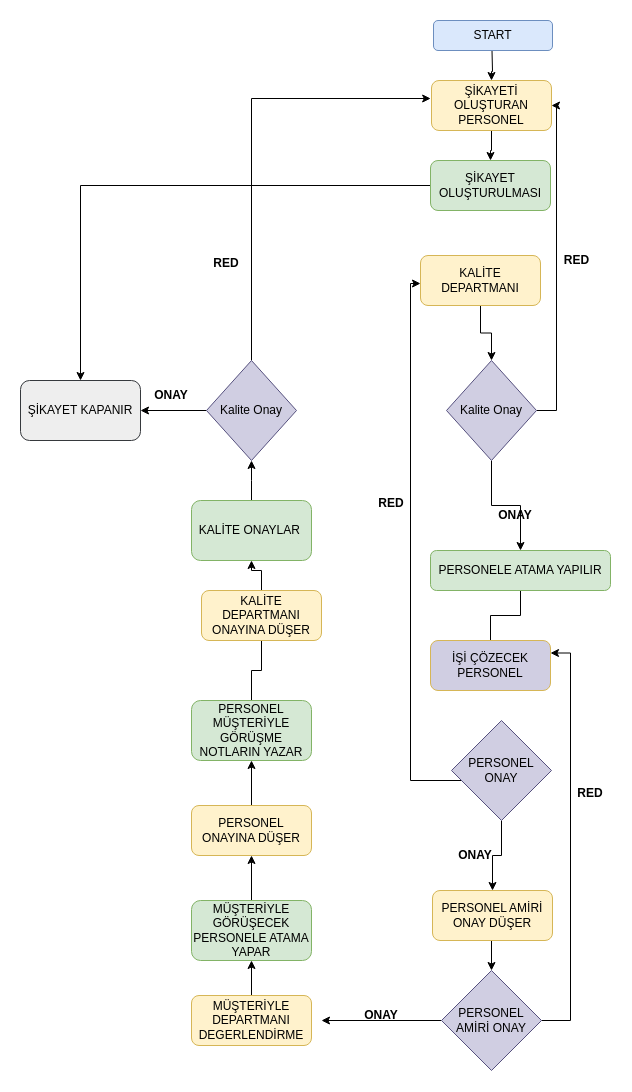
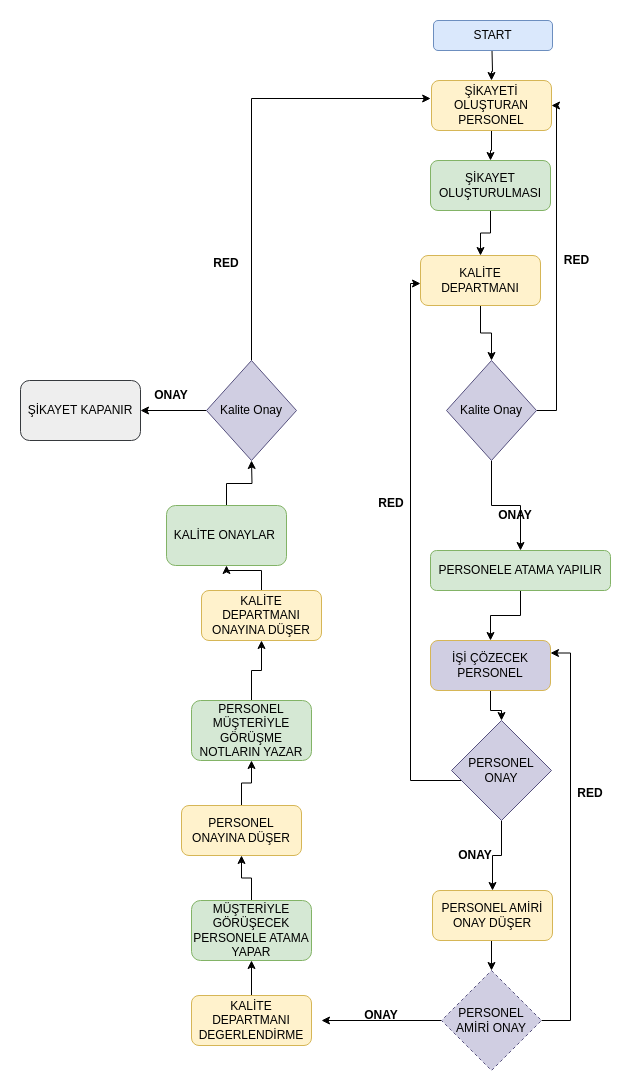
  <mxCell id="0" />
  <mxCell id="1" parent="0" />
  <mxCell id="2" style="edgeStyle=orthogonalEdgeStyle;rounded=0;orthogonalLoop=1;jettySize=auto;html=1;" edge="1" parent="1" target="13"><mxGeometry relative="1" as="geometry"><mxPoint x="491.5" y="50" as="sourcePoint" /></mxGeometry></mxCell>
  <mxCell id="3" value="START" style="rounded=1;whiteSpace=wrap;html=1;fillColor=#dae8fc;strokeColor=#6c8ebf;" vertex="1" parent="1"><mxGeometry x="433" y="20" width="119" height="30" as="geometry" /></mxCell>
- <mxCell id="4" style="edgeStyle=orthogonalEdgeStyle;rounded=0;orthogonalLoop=1;jettySize=auto;html=1;" edge="1" parent="1" source="5" target="48"><mxGeometry relative="1" as="geometry" /></mxCell>
+ <mxCell id="4" style="edgeStyle=orthogonalEdgeStyle;rounded=0;orthogonalLoop=1;jettySize=auto;html=1;" edge="1" parent="1" source="5" target="7"><mxGeometry relative="1" as="geometry" /></mxCell>
  <mxCell id="5" value="ŞİKAYET OLUŞTURULMASI" style="rounded=1;whiteSpace=wrap;html=1;fillColor=#d5e8d4;strokeColor=#82b366;" vertex="1" parent="1"><mxGeometry x="430" y="160" width="120" height="50" as="geometry" /></mxCell>
  <mxCell id="6" style="edgeStyle=orthogonalEdgeStyle;rounded=0;orthogonalLoop=1;jettySize=auto;html=1;entryX=0.5;entryY=0;entryDx=0;entryDy=0;" edge="1" parent="1" source="7" target="10"><mxGeometry relative="1" as="geometry" /></mxCell>
  <mxCell id="7" value="KALİTE DEPARTMANI" style="rounded=1;whiteSpace=wrap;html=1;fillColor=#fff2cc;strokeColor=#d6b656;" vertex="1" parent="1"><mxGeometry x="420" y="255" width="120" height="50" as="geometry" /></mxCell>
  <mxCell id="8" style="edgeStyle=orthogonalEdgeStyle;rounded=0;orthogonalLoop=1;jettySize=auto;html=1;entryX=0.5;entryY=0;entryDx=0;entryDy=0;" edge="1" parent="1" source="10" target="15"><mxGeometry relative="1" as="geometry"><mxPoint x="490" y="540" as="targetPoint" /></mxGeometry></mxCell>
  <mxCell id="9" style="edgeStyle=orthogonalEdgeStyle;rounded=0;orthogonalLoop=1;jettySize=auto;html=1;exitX=1;exitY=0.5;exitDx=0;exitDy=0;entryX=1;entryY=0.5;entryDx=0;entryDy=0;" edge="1" parent="1" source="10" target="13"><mxGeometry relative="1" as="geometry" /></mxCell>
  <mxCell id="10" value="Kalite Onay" style="rhombus;whiteSpace=wrap;html=1;fillColor=#d0cee2;strokeColor=#56517e;" vertex="1" parent="1"><mxGeometry x="446" y="360" width="90" height="100" as="geometry" /></mxCell>
  <mxCell id="11" value="RED" style="text;html=1;strokeColor=none;fillColor=none;align=center;verticalAlign=middle;whiteSpace=wrap;rounded=0;fontStyle=1" vertex="1" parent="1"><mxGeometry x="560" y="250" width="33" height="20" as="geometry" /></mxCell>
  <mxCell id="12" style="edgeStyle=orthogonalEdgeStyle;rounded=0;orthogonalLoop=1;jettySize=auto;html=1;" edge="1" parent="1" source="13" target="5"><mxGeometry relative="1" as="geometry" /></mxCell>
  <mxCell id="13" value="ŞİKAYETİ OLUŞTURAN PERSONEL" style="rounded=1;whiteSpace=wrap;html=1;fillColor=#fff2cc;strokeColor=#d6b656;" vertex="1" parent="1"><mxGeometry x="431" y="80" width="120" height="50" as="geometry" /></mxCell>
- <mxCell id="14" style="edgeStyle=orthogonalEdgeStyle;rounded=0;orthogonalLoop=1;jettySize=auto;html=1;entryX=0.5;entryY=0;entryDx=0;entryDy=0;endArrow=none;" edge="1" parent="1" source="15" target="17"><mxGeometry relative="1" as="geometry" /></mxCell>
+ <mxCell id="14" style="edgeStyle=orthogonalEdgeStyle;rounded=0;orthogonalLoop=1;jettySize=auto;html=1;entryX=0.5;entryY=0;entryDx=0;entryDy=0;" edge="1" parent="1" source="15" target="17"><mxGeometry relative="1" as="geometry" /></mxCell>
  <mxCell id="15" value="PERSONELE ATAMA YAPILIR" style="rounded=1;whiteSpace=wrap;html=1;fillColor=#d5e8d4;strokeColor=#82b366;" vertex="1" parent="1"><mxGeometry x="430" y="550" width="180" height="40" as="geometry" /></mxCell>
+ <mxCell id="16" style="edgeStyle=orthogonalEdgeStyle;rounded=0;orthogonalLoop=1;jettySize=auto;html=1;entryX=0.5;entryY=0;entryDx=0;entryDy=0;" edge="1" parent="1" source="17" target="20"><mxGeometry relative="1" as="geometry" /></mxCell>
  <mxCell id="17" value="İŞİ ÇÖZECEK PERSONEL" style="rounded=1;whiteSpace=wrap;html=1;fillColor=#d0cee2;strokeColor=#d6b656;" vertex="1" parent="1"><mxGeometry x="430" y="640" width="120" height="50" as="geometry" /></mxCell>
  <mxCell id="18" style="edgeStyle=orthogonalEdgeStyle;rounded=0;orthogonalLoop=1;jettySize=auto;html=1;exitX=0.5;exitY=1;exitDx=0;exitDy=0;entryX=0.5;entryY=0;entryDx=0;entryDy=0;" edge="1" parent="1" source="20" target="25"><mxGeometry relative="1" as="geometry" /></mxCell>
  <mxCell id="19" style="edgeStyle=orthogonalEdgeStyle;rounded=0;orthogonalLoop=1;jettySize=auto;html=1;" edge="1" parent="1" source="20" target="7"><mxGeometry relative="1" as="geometry"><mxPoint x="391" y="340" as="targetPoint" /><Array as="points"><mxPoint x="410" y="780" /><mxPoint x="410" y="283" /></Array></mxGeometry></mxCell>
  <mxCell id="20" value="PERSONEL ONAY" style="rhombus;whiteSpace=wrap;html=1;fillColor=#d0cee2;strokeColor=#56517e;" vertex="1" parent="1"><mxGeometry x="451" y="720" width="100" height="100" as="geometry" /></mxCell>
  <mxCell id="21" value="RED" style="text;html=1;strokeColor=none;fillColor=none;align=center;verticalAlign=middle;whiteSpace=wrap;rounded=0;fontStyle=1" vertex="1" parent="1"><mxGeometry x="371" y="500" width="40" height="5" as="geometry" /></mxCell>
  <mxCell id="22" value="ONAY" style="text;html=1;strokeColor=none;fillColor=none;align=center;verticalAlign=middle;whiteSpace=wrap;rounded=0;fontStyle=1" vertex="1" parent="1"><mxGeometry x="495" y="510" width="40" height="10" as="geometry" /></mxCell>
  <mxCell id="23" value="ONAY" style="text;html=1;strokeColor=none;fillColor=none;align=center;verticalAlign=middle;whiteSpace=wrap;rounded=0;fontStyle=1" vertex="1" parent="1"><mxGeometry x="455" y="850" width="40" height="10" as="geometry" /></mxCell>
  <mxCell id="24" style="edgeStyle=orthogonalEdgeStyle;rounded=0;orthogonalLoop=1;jettySize=auto;html=1;exitX=0.5;exitY=1;exitDx=0;exitDy=0;entryX=0.5;entryY=0;entryDx=0;entryDy=0;" edge="1" parent="1" source="25" target="28"><mxGeometry relative="1" as="geometry" /></mxCell>
  <mxCell id="25" value="PERSONEL AMİRİ ONAY DÜŞER" style="rounded=1;whiteSpace=wrap;html=1;fillColor=#fff2cc;strokeColor=#d6b656;" vertex="1" parent="1"><mxGeometry x="432" y="890" width="120" height="50" as="geometry" /></mxCell>
  <mxCell id="26" style="edgeStyle=orthogonalEdgeStyle;rounded=0;orthogonalLoop=1;jettySize=auto;html=1;entryX=1;entryY=0.25;entryDx=0;entryDy=0;" edge="1" parent="1" source="28" target="17"><mxGeometry relative="1" as="geometry"><mxPoint x="621" y="1017.5" as="targetPoint" /><Array as="points"><mxPoint x="570" y="1020" /><mxPoint x="570" y="653" /></Array></mxGeometry></mxCell>
  <mxCell id="27" style="edgeStyle=orthogonalEdgeStyle;rounded=0;orthogonalLoop=1;jettySize=auto;html=1;" edge="1" parent="1" source="28"><mxGeometry relative="1" as="geometry"><mxPoint x="321" y="1020" as="targetPoint" /></mxGeometry></mxCell>
- <mxCell id="28" value="PERSONEL AMİRİ ONAY" style="rhombus;whiteSpace=wrap;html=1;fillColor=#d0cee2;strokeColor=#56517e;" vertex="1" parent="1"><mxGeometry x="441" y="970" width="100" height="100" as="geometry" /></mxCell>
+ <mxCell id="28" value="PERSONEL AMİRİ ONAY" style="rhombus;whiteSpace=wrap;html=1;fillColor=#d0cee2;strokeColor=#56517e;dashed=1;" vertex="1" parent="1"><mxGeometry x="441" y="970" width="100" height="100" as="geometry" /></mxCell>
  <mxCell id="29" value="RED" style="text;html=1;strokeColor=none;fillColor=none;align=center;verticalAlign=middle;whiteSpace=wrap;rounded=0;fontStyle=1" vertex="1" parent="1"><mxGeometry x="570" y="790" width="40" height="5" as="geometry" /></mxCell>
  <mxCell id="30" style="edgeStyle=orthogonalEdgeStyle;rounded=0;orthogonalLoop=1;jettySize=auto;html=1;entryX=0.5;entryY=1;entryDx=0;entryDy=0;" edge="1" parent="1" source="31" target="34"><mxGeometry relative="1" as="geometry" /></mxCell>
- <mxCell id="31" value="MÜŞTERİYLE DEPARTMANI DEGERLENDİRME" style="rounded=1;whiteSpace=wrap;html=1;fillColor=#fff2cc;strokeColor=#d6b656;" vertex="1" parent="1"><mxGeometry x="191" y="995" width="120" height="50" as="geometry" /></mxCell>
+ <mxCell id="31" value="KALİTE DEPARTMANI DEGERLENDİRME" style="rounded=1;whiteSpace=wrap;html=1;fillColor=#fff2cc;strokeColor=#d6b656;" vertex="1" parent="1"><mxGeometry x="191" y="995" width="120" height="50" as="geometry" /></mxCell>
  <mxCell id="32" value="ONAY" style="text;html=1;strokeColor=none;fillColor=none;align=center;verticalAlign=middle;whiteSpace=wrap;rounded=0;fontStyle=1" vertex="1" parent="1"><mxGeometry x="361" y="1010" width="40" height="10" as="geometry" /></mxCell>
  <mxCell id="33" style="edgeStyle=orthogonalEdgeStyle;rounded=0;orthogonalLoop=1;jettySize=auto;html=1;entryX=0.5;entryY=1;entryDx=0;entryDy=0;" edge="1" parent="1" source="34" target="36"><mxGeometry relative="1" as="geometry" /></mxCell>
  <mxCell id="34" value="MÜŞTERİYLE GÖRÜŞECEK PERSONELE ATAMA YAPAR" style="rounded=1;whiteSpace=wrap;html=1;fillColor=#d5e8d4;strokeColor=#82b366;" vertex="1" parent="1"><mxGeometry x="191" y="900" width="120" height="60" as="geometry" /></mxCell>
  <mxCell id="35" style="edgeStyle=orthogonalEdgeStyle;rounded=0;orthogonalLoop=1;jettySize=auto;html=1;entryX=0.5;entryY=1;entryDx=0;entryDy=0;" edge="1" parent="1" source="36" target="38"><mxGeometry relative="1" as="geometry" /></mxCell>
- <mxCell id="36" value="PERSONEL ONAYINA DÜŞER" style="rounded=1;whiteSpace=wrap;html=1;fillColor=#fff2cc;strokeColor=#d6b656;" vertex="1" parent="1"><mxGeometry x="191" y="805" width="120" height="50" as="geometry" /></mxCell>
- <mxCell id="37" style="edgeStyle=orthogonalEdgeStyle;rounded=0;orthogonalLoop=1;jettySize=auto;html=1;endArrow=none;" edge="1" parent="1" source="38" target="40"><mxGeometry relative="1" as="geometry" /></mxCell>
+ <mxCell id="36" value="PERSONEL ONAYINA DÜŞER" style="rounded=1;whiteSpace=wrap;html=1;fillColor=#fff2cc;strokeColor=#d6b656;" vertex="1" parent="1"><mxGeometry x="181" y="805" width="120" height="50" as="geometry" /></mxCell>
+ <mxCell id="37" style="edgeStyle=orthogonalEdgeStyle;rounded=0;orthogonalLoop=1;jettySize=auto;html=1;" edge="1" parent="1" source="38" target="40"><mxGeometry relative="1" as="geometry" /></mxCell>
  <mxCell id="38" value="PERSONEL MÜŞTERİYLE GÖRÜŞME NOTLARIN YAZAR" style="rounded=1;whiteSpace=wrap;html=1;fillColor=#d5e8d4;strokeColor=#82b366;" vertex="1" parent="1"><mxGeometry x="191" y="700" width="120" height="60" as="geometry" /></mxCell>
  <mxCell id="39" style="edgeStyle=orthogonalEdgeStyle;rounded=0;orthogonalLoop=1;jettySize=auto;html=1;" edge="1" parent="1" source="40" target="42"><mxGeometry relative="1" as="geometry" /></mxCell>
  <mxCell id="40" value="KALİTE DEPARTMANI ONAYINA DÜŞER" style="rounded=1;whiteSpace=wrap;html=1;fillColor=#fff2cc;strokeColor=#d6b656;" vertex="1" parent="1"><mxGeometry x="201" y="590" width="120" height="50" as="geometry" /></mxCell>
  <mxCell id="41" style="edgeStyle=orthogonalEdgeStyle;rounded=0;orthogonalLoop=1;jettySize=auto;html=1;" edge="1" parent="1" source="42"><mxGeometry relative="1" as="geometry"><mxPoint x="251" y="460" as="targetPoint" /></mxGeometry></mxCell>
- <mxCell id="42" value="KALİTE ONAYLAR&amp;nbsp;" style="rounded=1;whiteSpace=wrap;html=1;fillColor=#d5e8d4;strokeColor=#82b366;" vertex="1" parent="1"><mxGeometry x="191" y="500" width="120" height="60" as="geometry" /></mxCell>
+ <mxCell id="42" value="KALİTE ONAYLAR&amp;nbsp;" style="rounded=1;whiteSpace=wrap;html=1;fillColor=#d5e8d4;strokeColor=#82b366;" vertex="1" parent="1"><mxGeometry x="166" y="505" width="120" height="60" as="geometry" /></mxCell>
  <mxCell id="43" style="edgeStyle=orthogonalEdgeStyle;rounded=0;orthogonalLoop=1;jettySize=auto;html=1;entryX=-0.007;entryY=0.36;entryDx=0;entryDy=0;entryPerimeter=0;" edge="1" parent="1" source="45" target="13"><mxGeometry relative="1" as="geometry"><Array as="points"><mxPoint x="251" y="98" /></Array></mxGeometry></mxCell>
  <mxCell id="44" style="edgeStyle=orthogonalEdgeStyle;rounded=0;orthogonalLoop=1;jettySize=auto;html=1;exitX=0;exitY=0.5;exitDx=0;exitDy=0;entryX=1;entryY=0.5;entryDx=0;entryDy=0;" edge="1" parent="1" source="45" target="48"><mxGeometry relative="1" as="geometry"><mxPoint x="150" y="349.667" as="targetPoint" /></mxGeometry></mxCell>
  <mxCell id="45" value="Kalite Onay" style="rhombus;whiteSpace=wrap;html=1;fillColor=#d0cee2;strokeColor=#56517e;" vertex="1" parent="1"><mxGeometry x="206" y="360" width="90" height="100" as="geometry" /></mxCell>
  <mxCell id="46" value="RED" style="text;html=1;strokeColor=none;fillColor=none;align=center;verticalAlign=middle;whiteSpace=wrap;rounded=0;fontStyle=1" vertex="1" parent="1"><mxGeometry x="206" y="260" width="40" height="5" as="geometry" /></mxCell>
  <mxCell id="47" value="ONAY" style="text;html=1;strokeColor=none;fillColor=none;align=center;verticalAlign=middle;whiteSpace=wrap;rounded=0;fontStyle=1" vertex="1" parent="1"><mxGeometry x="151" y="390" width="40" height="10" as="geometry" /></mxCell>
  <mxCell id="48" value="ŞİKAYET KAPANIR" style="rounded=1;whiteSpace=wrap;html=1;fillColor=#eeeeee;strokeColor=#36393d;" vertex="1" parent="1"><mxGeometry x="20" y="380" width="120" height="60" as="geometry" /></mxCell>
